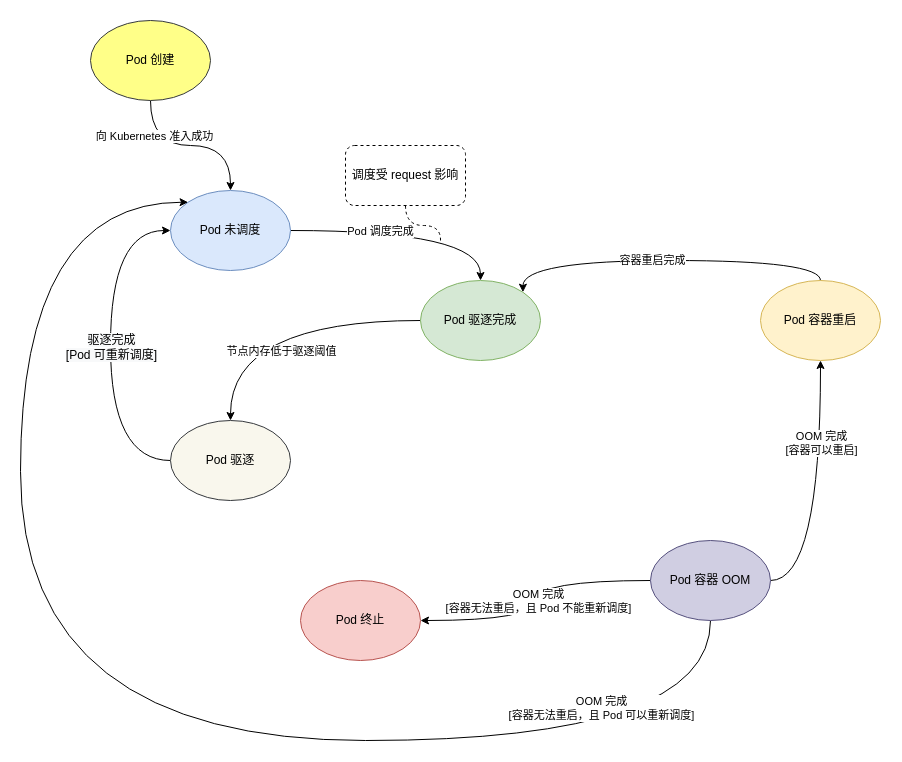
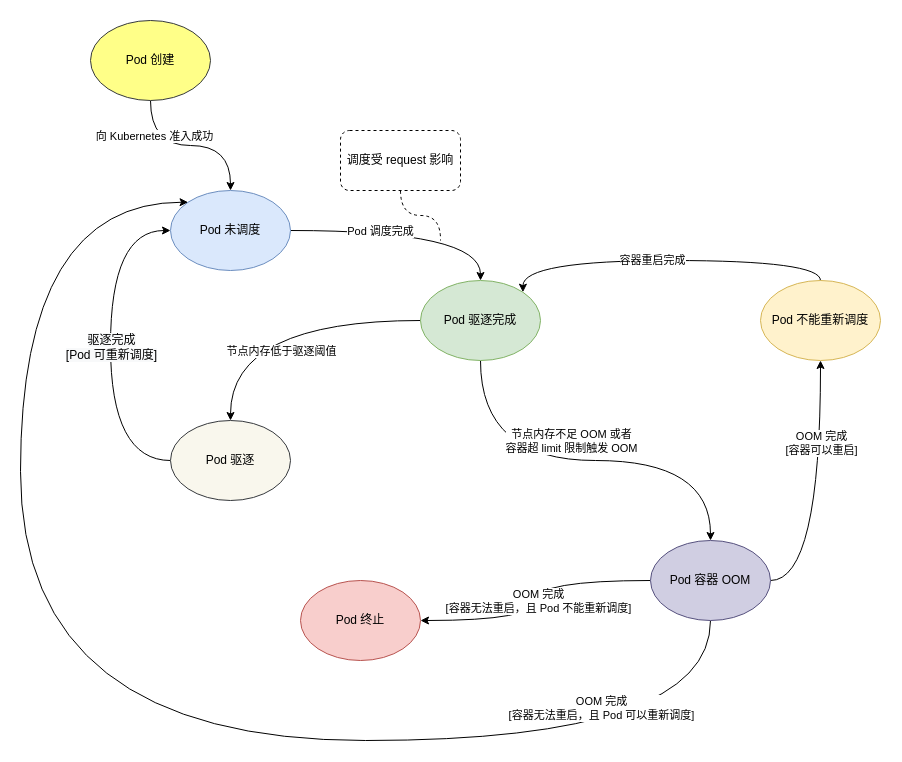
  <mxCell id="0" />
  <mxCell id="1" parent="0" />
  <mxCell id="2" style="edgeStyle=orthogonalEdgeStyle;rounded=0;orthogonalLoop=1;jettySize=auto;html=1;exitX=1;exitY=0.5;exitDx=0;exitDy=0;curved=1;" parent="1" source="4" target="11" edge="1"><mxGeometry relative="1" as="geometry" /></mxCell>
  <mxCell id="3" value="Pod 调度完成" style="edgeLabel;html=1;align=center;verticalAlign=middle;resizable=0;points=[];" parent="2" vertex="1" connectable="0"><mxGeometry x="0.053" y="-9" relative="1" as="geometry"><mxPoint x="-37" y="-9" as="offset" /></mxGeometry></mxCell>
  <mxCell id="4" value="Pod 未调度" style="ellipse;whiteSpace=wrap;html=1;fillColor=#dae8fc;strokeColor=#6c8ebf;" parent="1" vertex="1"><mxGeometry x="170" y="190" width="120" height="80" as="geometry" /></mxCell>
  <mxCell id="5" style="edgeStyle=orthogonalEdgeStyle;curved=1;rounded=0;orthogonalLoop=1;jettySize=auto;html=1;exitX=0;exitY=0.5;exitDx=0;exitDy=0;entryX=0.5;entryY=0;entryDx=0;entryDy=0;" parent="1" source="11" target="14" edge="1"><mxGeometry relative="1" as="geometry"><Array as="points"><mxPoint x="230" y="320" /></Array></mxGeometry></mxCell>
  <mxCell id="6" value="节点内存低于驱逐阈值" style="edgeLabel;html=1;align=center;verticalAlign=middle;resizable=0;points=[];" parent="5" vertex="1" connectable="0"><mxGeometry x="-0.079" y="-5" relative="1" as="geometry"><mxPoint x="-6" y="35" as="offset" /></mxGeometry></mxCell>
+ <mxCell id="7" style="edgeStyle=orthogonalEdgeStyle;curved=1;rounded=0;orthogonalLoop=1;jettySize=auto;html=1;exitX=0.5;exitY=1;exitDx=0;exitDy=0;entryX=0.5;entryY=0;entryDx=0;entryDy=0;" parent="1" source="11" target="28" edge="1"><mxGeometry relative="1" as="geometry"><Array as="points"><mxPoint x="480" y="460" /><mxPoint x="710" y="460" /></Array></mxGeometry></mxCell>
+ <mxCell id="8" value="节点内存不足 OOM 或者&lt;br&gt;容器超 limit 限制触发 OOM" style="edgeLabel;html=1;align=center;verticalAlign=middle;resizable=0;points=[];" parent="7" vertex="1" connectable="0"><mxGeometry x="0.166" y="-6" relative="1" as="geometry"><mxPoint x="-49" y="-26" as="offset" /></mxGeometry></mxCell>
  <mxCell id="9" style="edgeStyle=orthogonalEdgeStyle;curved=1;rounded=0;orthogonalLoop=1;jettySize=auto;html=1;exitX=1;exitY=0.5;exitDx=0;exitDy=0;entryX=0.5;entryY=1;entryDx=0;entryDy=0;" parent="1" target="18" edge="1" source="28"><mxGeometry relative="1" as="geometry"><mxPoint x="500.016" y="360.004" as="sourcePoint" /><mxPoint x="857.59" y="431.72" as="targetPoint" /><Array as="points"><mxPoint x="820" y="580" /></Array></mxGeometry></mxCell>
  <mxCell id="10" value="OOM 完成&lt;br&gt;[容器可以重启]" style="edgeLabel;html=1;align=center;verticalAlign=middle;resizable=0;points=[];" parent="9" vertex="1" connectable="0"><mxGeometry x="-0.065" y="-5" relative="1" as="geometry"><mxPoint x="-5" y="-62" as="offset" /></mxGeometry></mxCell>
  <mxCell id="11" value="Pod 驱逐完成" style="ellipse;whiteSpace=wrap;html=1;fillColor=#d5e8d4;strokeColor=#82b366;" parent="1" vertex="1"><mxGeometry x="420" y="280" width="120" height="80" as="geometry" /></mxCell>
  <mxCell id="12" style="edgeStyle=orthogonalEdgeStyle;curved=1;rounded=0;orthogonalLoop=1;jettySize=auto;html=1;exitX=0;exitY=0.5;exitDx=0;exitDy=0;entryX=0;entryY=0.5;entryDx=0;entryDy=0;" parent="1" source="14" target="4" edge="1"><mxGeometry relative="1" as="geometry"><Array as="points"><mxPoint x="110" y="460" /><mxPoint x="110" y="230" /></Array></mxGeometry></mxCell>
  <mxCell id="13" value="&lt;span style=&quot;font-size: 12px; background-color: rgb(248, 249, 250);&quot;&gt;驱逐完成&lt;/span&gt;&lt;br style=&quot;font-size: 12px; background-color: rgb(248, 249, 250);&quot;&gt;&lt;span style=&quot;font-size: 12px; background-color: rgb(248, 249, 250);&quot;&gt;[Pod 可重新调度]&lt;/span&gt;" style="edgeLabel;html=1;align=center;verticalAlign=middle;resizable=0;points=[];" parent="12" vertex="1" connectable="0"><mxGeometry x="0.083" y="-2" relative="1" as="geometry"><mxPoint x="-2" y="16" as="offset" /></mxGeometry></mxCell>
  <mxCell id="14" value="Pod 驱逐" style="ellipse;whiteSpace=wrap;html=1;fillColor=#f9f7ed;strokeColor=#36393d;" parent="1" vertex="1"><mxGeometry x="170" y="420" width="120" height="80" as="geometry" /></mxCell>
  <mxCell id="15" value="Pod 终止" style="ellipse;whiteSpace=wrap;html=1;fillColor=#f8cecc;strokeColor=#b85450;" parent="1" vertex="1"><mxGeometry x="300" y="580" width="120" height="80" as="geometry" /></mxCell>
  <mxCell id="16" style="edgeStyle=orthogonalEdgeStyle;curved=1;rounded=0;orthogonalLoop=1;jettySize=auto;html=1;exitX=0.5;exitY=0;exitDx=0;exitDy=0;entryX=1;entryY=0;entryDx=0;entryDy=0;" parent="1" source="18" target="11" edge="1"><mxGeometry relative="1" as="geometry"><Array as="points"><mxPoint x="820" y="260" /><mxPoint x="522" y="260" /></Array></mxGeometry></mxCell>
  <mxCell id="17" value="容器重启完成" style="edgeLabel;html=1;align=center;verticalAlign=middle;resizable=0;points=[];" parent="16" vertex="1" connectable="0"><mxGeometry x="0.084" y="-1" relative="1" as="geometry"><mxPoint as="offset" /></mxGeometry></mxCell>
- <mxCell id="18" value="Pod 容器重启" style="ellipse;whiteSpace=wrap;html=1;fillColor=#fff2cc;strokeColor=#d6b656;" parent="1" vertex="1"><mxGeometry x="760" y="280" width="120" height="80" as="geometry" /></mxCell>
+ <mxCell id="18" value="Pod 不能重新调度" style="ellipse;whiteSpace=wrap;html=1;fillColor=#fff2cc;strokeColor=#d6b656;" parent="1" vertex="1"><mxGeometry x="760" y="280" width="120" height="80" as="geometry" /></mxCell>
  <mxCell id="19" style="edgeStyle=orthogonalEdgeStyle;curved=1;rounded=0;orthogonalLoop=1;jettySize=auto;html=1;exitX=0.5;exitY=1;exitDx=0;exitDy=0;dashed=1;endArrow=none;endFill=0;" parent="1" source="20" edge="1"><mxGeometry relative="1" as="geometry"><mxPoint x="440" y="240" as="targetPoint" /></mxGeometry></mxCell>
- <mxCell id="20" value="调度受 request 影响" style="rounded=1;whiteSpace=wrap;html=1;dashed=1;" parent="1" vertex="1"><mxGeometry x="345" y="145" width="120" height="60" as="geometry" /></mxCell>
+ <mxCell id="20" value="调度受 request 影响" style="rounded=1;whiteSpace=wrap;html=1;dashed=1;" parent="1" vertex="1"><mxGeometry x="340" y="130" width="120" height="60" as="geometry" /></mxCell>
  <mxCell id="21" style="edgeStyle=orthogonalEdgeStyle;curved=1;rounded=0;orthogonalLoop=1;jettySize=auto;html=1;exitX=0.5;exitY=1;exitDx=0;exitDy=0;entryX=0.5;entryY=0;entryDx=0;entryDy=0;endArrow=classic;endFill=1;" parent="1" source="23" target="4" edge="1"><mxGeometry relative="1" as="geometry" /></mxCell>
  <mxCell id="22" value="向 Kubernetes 准入成功" style="edgeLabel;html=1;align=center;verticalAlign=middle;resizable=0;points=[];" parent="21" vertex="1" connectable="0"><mxGeometry x="-0.435" y="10" relative="1" as="geometry"><mxPoint as="offset" /></mxGeometry></mxCell>
  <mxCell id="23" value="Pod 创建" style="ellipse;whiteSpace=wrap;html=1;fillColor=#ffff88;strokeColor=#36393d;" parent="1" vertex="1"><mxGeometry x="90" y="20" width="120" height="80" as="geometry" /></mxCell>
  <mxCell id="24" style="edgeStyle=orthogonalEdgeStyle;rounded=0;orthogonalLoop=1;jettySize=auto;html=1;exitX=0;exitY=0.5;exitDx=0;exitDy=0;entryX=1;entryY=0.5;entryDx=0;entryDy=0;curved=1;" edge="1" parent="1" source="28" target="15"><mxGeometry relative="1" as="geometry" /></mxCell>
  <mxCell id="25" value="OOM 完成&lt;br&gt;[容器无法重启，且 Pod 不能重新调度]" style="edgeLabel;html=1;align=center;verticalAlign=middle;resizable=0;points=[];" vertex="1" connectable="0" parent="24"><mxGeometry x="0.412" y="-5" relative="1" as="geometry"><mxPoint x="38" y="-15" as="offset" /></mxGeometry></mxCell>
  <mxCell id="26" style="edgeStyle=orthogonalEdgeStyle;curved=1;rounded=0;orthogonalLoop=1;jettySize=auto;html=1;exitX=0.5;exitY=1;exitDx=0;exitDy=0;entryX=0;entryY=0;entryDx=0;entryDy=0;" edge="1" parent="1" source="28" target="4"><mxGeometry relative="1" as="geometry"><mxPoint x="60" y="480" as="targetPoint" /><Array as="points"><mxPoint x="710" y="740" /><mxPoint x="20" y="740" /><mxPoint x="20" y="202" /></Array></mxGeometry></mxCell>
  <mxCell id="27" value="OOM 完成&lt;br&gt;[容器无法重启，且 Pod 可以重新调度]" style="edgeLabel;html=1;align=center;verticalAlign=middle;resizable=0;points=[];" vertex="1" connectable="0" parent="26"><mxGeometry x="-0.772" y="-33" relative="1" as="geometry"><mxPoint x="-57" as="offset" /></mxGeometry></mxCell>
  <mxCell id="28" value="Pod 容器 OOM" style="ellipse;whiteSpace=wrap;html=1;fillColor=#d0cee2;strokeColor=#56517e;" vertex="1" parent="1"><mxGeometry x="650" y="540" width="120" height="80" as="geometry" /></mxCell>
